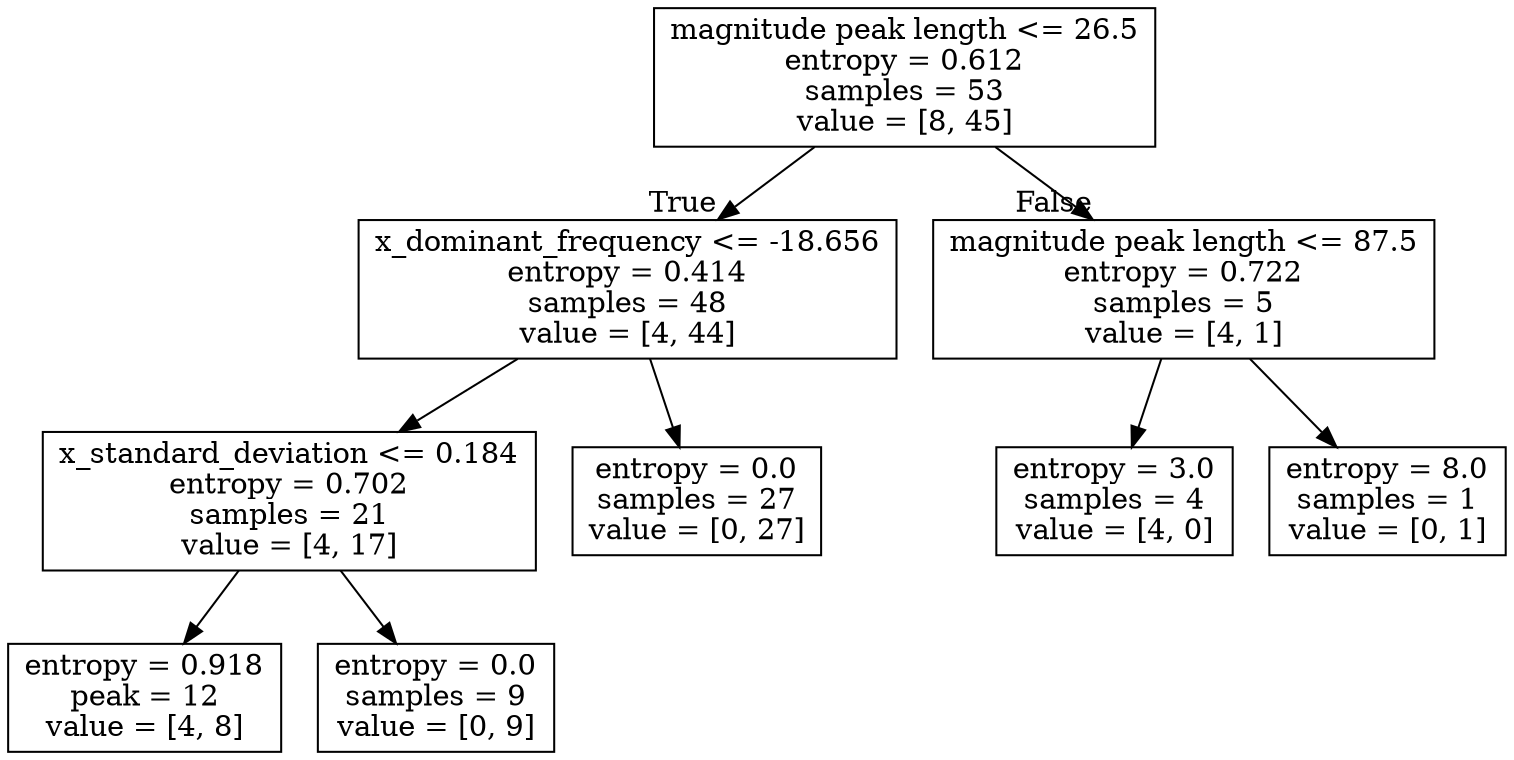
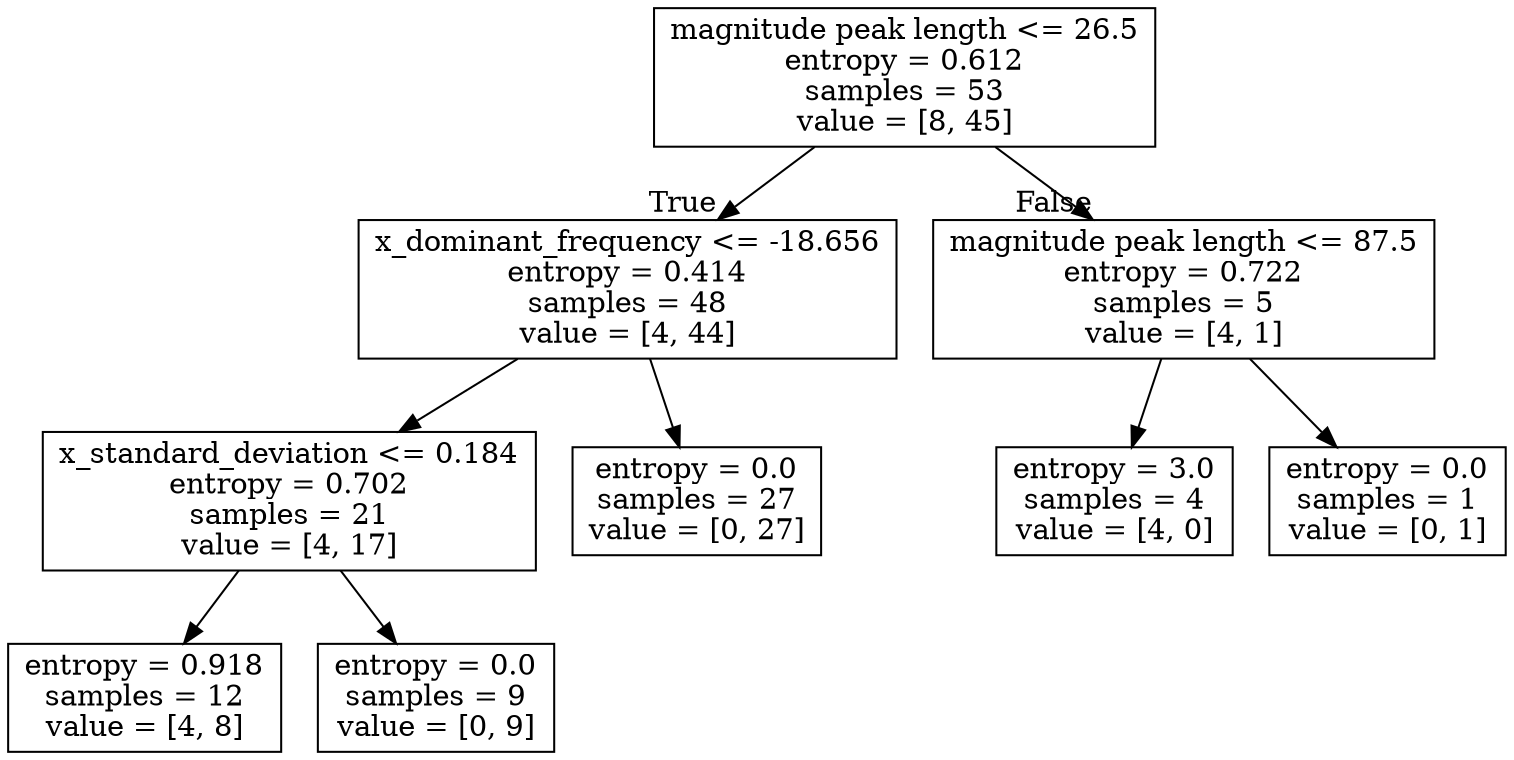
  digraph {
    node [shape=box]
    n1 [label="magnitude peak length <= 26.5\nentropy = 0.612\nsamples = 53\nvalue = [8, 45]"]
    n2 [label="x_dominant_frequency <= -18.656\nentropy = 0.414\nsamples = 48\nvalue = [4, 44]"]
    n3 [label="magnitude peak length <= 87.5\nentropy = 0.722\nsamples = 5\nvalue = [4, 1]"]
    n4 [label="x_standard_deviation <= 0.184\nentropy = 0.702\nsamples = 21\nvalue = [4, 17]"]
    n5 [label="entropy = 0.0\nsamples = 27\nvalue = [0, 27]"]
    n6 [label="entropy = 3.0\nsamples = 4\nvalue = [4, 0]"]
-   n7 [label="entropy = 8.0\nsamples = 1\nvalue = [0, 1]"]
-   n8 [label="entropy = 0.918\npeak = 12\nvalue = [4, 8]"]
+   n7 [label="entropy = 0.0\nsamples = 1\nvalue = [0, 1]"]
+   n8 [label="entropy = 0.918\nsamples = 12\nvalue = [4, 8]"]
    n9 [label="entropy = 0.0\nsamples = 9\nvalue = [0, 9]"]
    n1 -> n2 [headlabel=True labelangle=45 labeldistance=2.5]
    n1 -> n3 [headlabel=False labelangle=-45 labeldistance=2.5]
    n2 -> n4
    n2 -> n5
    n3 -> n6
    n3 -> n7
    n4 -> n8
    n4 -> n9
  }
